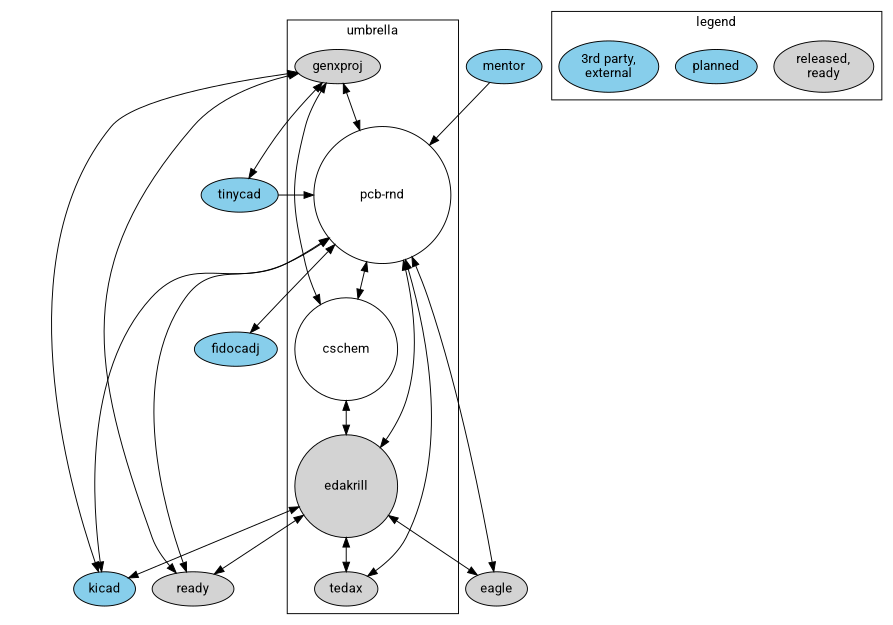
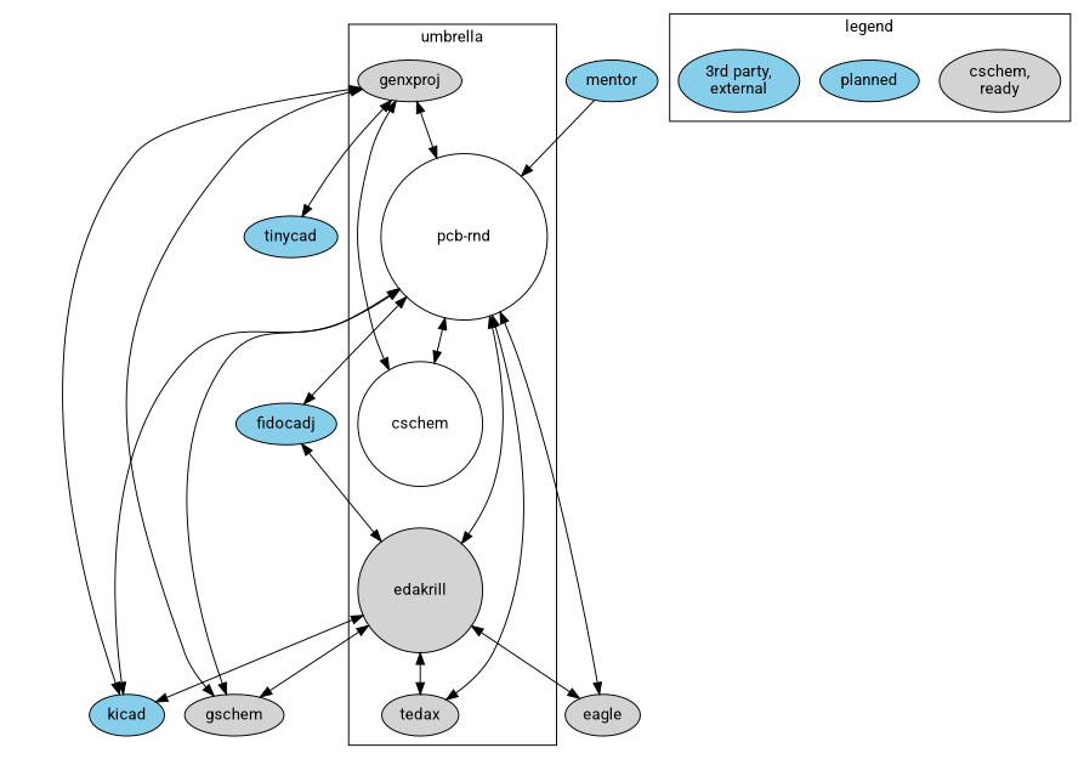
  digraph {
    fontname=Roboto
    node [fillcolor=lightgrey fontname=Roboto style=filled]
    edge [dir=both fontname=Roboto]
    n1 [fillcolor=white height=2 label="pcb-rnd" width=2]
    edakrill [height=1.5 width=1.5]
    tedax
    cschem [fillcolor=white height=1.5 width=1.5]
    genxproj
-   n6 [label="released,\nready"]
+   n6 [label="cschem,\nready"]
    n7 [fillcolor=skyblue label=planned]
    n8 [fillcolor=skyblue label="3rd party,\nexternal"]
    kicad [fillcolor=skyblue]
-   gschem [label=ready]
+   gschem
    eagle
    fidocadj [fillcolor=skyblue]
    tinycad [fillcolor=skyblue]
    mentor [fillcolor=skyblue]
    subgraph cluster_1 {
      label=umbrella
      n1
      edakrill
      tedax
      cschem
      genxproj
    }
    subgraph cluster_2 {
      label=legend
      n6
      n7
      n8
    }
    n1 -> edakrill [weigth=100]
    n1 -> tedax [weigth=100]
    n1 -> cschem [weigth=100]
    n1 -> kicad
    n1 -> gschem
    n1 -> eagle
    n1 -> fidocadj
    edakrill -> tedax [weight=50]
    edakrill -> kicad
    edakrill -> gschem
    edakrill -> eagle
-   cschem -> edakrill
+   fidocadj -> edakrill
    genxproj -> n1 [weight=50]
    genxproj -> cschem [weight=50]
    genxproj -> kicad
    genxproj -> gschem
    genxproj -> tinycad
-   tinycad -> n1 [dir=""]
    mentor -> n1 [dir=""]
  }
